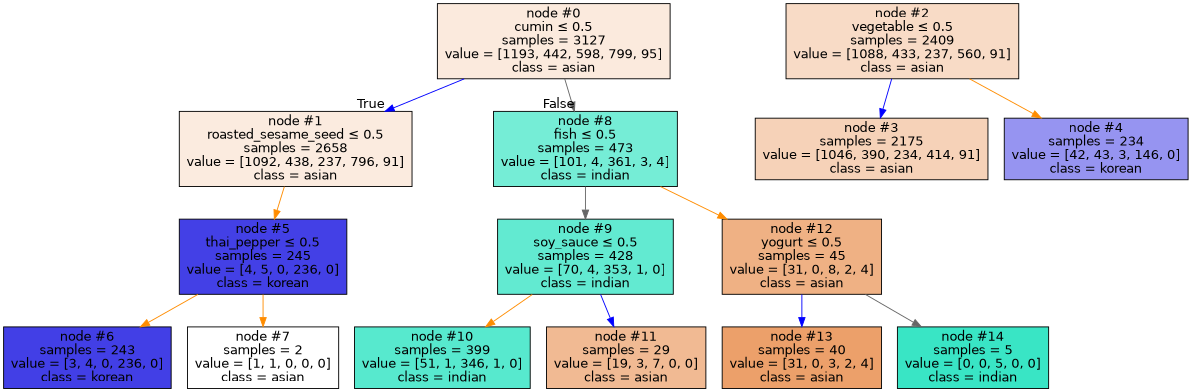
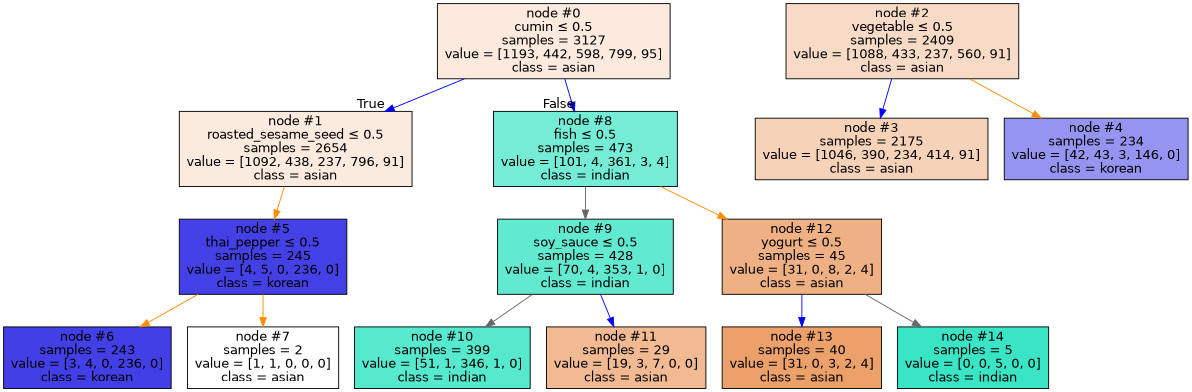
  digraph {
    node [color=black fontname=helvetica shape=box style=filled]
    edge [color=darkorange fontname=helvetica]
    n1 [fillcolor="#fbeadd" label=<node &#35;0<br/>cumin &le; 0.5<br/>samples = 3127<br/>value = [1193, 442, 598, 799, 95]<br/>class = asian>]
-   n2 [fillcolor="#fbebdf" label=<node &#35;1<br/>roasted_sesame_seed &le; 0.5<br/>samples = 2658<br/>value = [1092, 438, 237, 796, 91]<br/>class = asian>]
+   n2 [fillcolor="#fbebdf" label=<node &#35;1<br/>roasted_sesame_seed &le; 0.5<br/>samples = 2654<br/>value = [1092, 438, 237, 796, 91]<br/>class = asian>]
    n3 [fillcolor="#75edd6" label=<node &#35;8<br/>fish &le; 0.5<br/>samples = 473<br/>value = [101, 4, 361, 3, 4]<br/>class = indian>]
    n4 [fillcolor="#4340e6" label=<node &#35;5<br/>thai_pepper &le; 0.5<br/>samples = 245<br/>value = [4, 5, 0, 236, 0]<br/>class = korean>]
    n5 [fillcolor="#62ead1" label=<node &#35;9<br/>soy_sauce &le; 0.5<br/>samples = 428<br/>value = [70, 4, 353, 1, 0]<br/>class = indian>]
    n6 [fillcolor="#efb184" label=<node &#35;12<br/>yogurt &le; 0.5<br/>samples = 45<br/>value = [31, 0, 8, 2, 4]<br/>class = asian>]
    n7 [fillcolor="#f8dbc6" label=<node &#35;2<br/>vegetable &le; 0.5<br/>samples = 2409<br/>value = [1088, 433, 237, 560, 91]<br/>class = asian>]
    n8 [fillcolor="#f6d2b8" label=<node &#35;3<br/>samples = 2175<br/>value = [1046, 390, 234, 414, 91]<br/>class = asian>]
    n9 [fillcolor="#9694f1" label=<node &#35;4<br/>samples = 234<br/>value = [42, 43, 3, 146, 0]<br/>class = korean>]
    n10 [fillcolor="#423fe6" label=<node &#35;6<br/>samples = 243<br/>value = [3, 4, 0, 236, 0]<br/>class = korean>]
    n11 [fillcolor="#ffffff" label=<node &#35;7<br/>samples = 2<br/>value = [1, 1, 0, 0, 0]<br/>class = asian>]
    n12 [fillcolor="#57e9ce" label=<node &#35;10<br/>samples = 399<br/>value = [51, 1, 346, 1, 0]<br/>class = indian>]
    n13 [fillcolor="#f1ba93" label=<node &#35;11<br/>samples = 29<br/>value = [19, 3, 7, 0, 0]<br/>class = asian>]
    n14 [fillcolor="#eca06a" label=<node &#35;13<br/>samples = 40<br/>value = [31, 0, 3, 2, 4]<br/>class = asian>]
    n15 [fillcolor="#39e5c5" label=<node &#35;14<br/>samples = 5<br/>value = [0, 0, 5, 0, 0]<br/>class = indian>]
    n1 -> n2 [color=blue headlabel=True labelangle=45 labeldistance=2.5]
-   n1 -> n3 [color=gray40 headlabel=False labelangle=-45 labeldistance=2.5]
+   n1 -> n3 [color=blue headlabel=False labelangle=-45 labeldistance=2.5]
    n2 -> n4
    n3 -> n5 [color=gray40]
    n3 -> n6
    n4 -> n10
    n4 -> n11
-   n5 -> n12
+   n5 -> n12 [color=gray40]
    n5 -> n13 [color=blue]
    n6 -> n14 [color=blue]
    n6 -> n15 [color=gray40]
    n7 -> n8 [color=blue]
    n7 -> n9
  }
